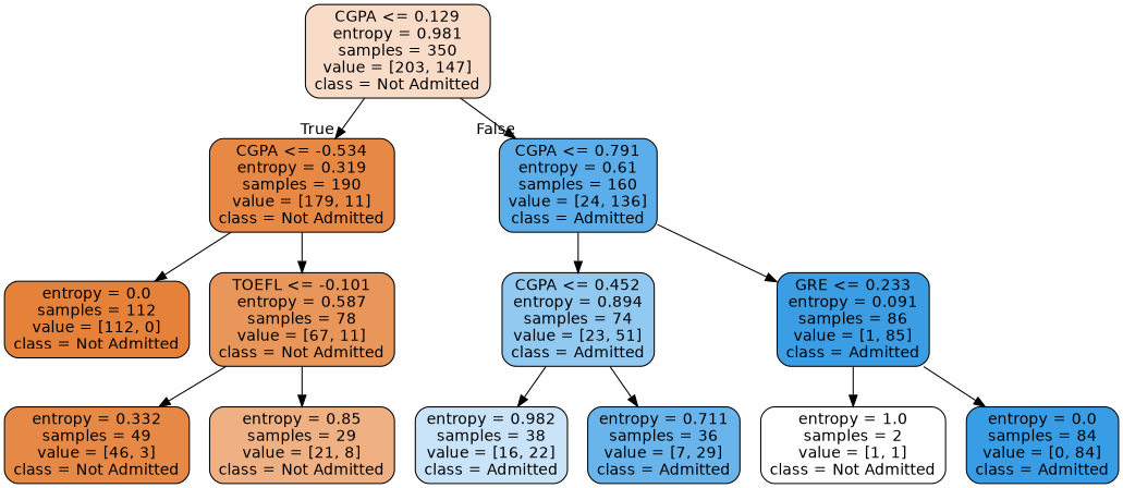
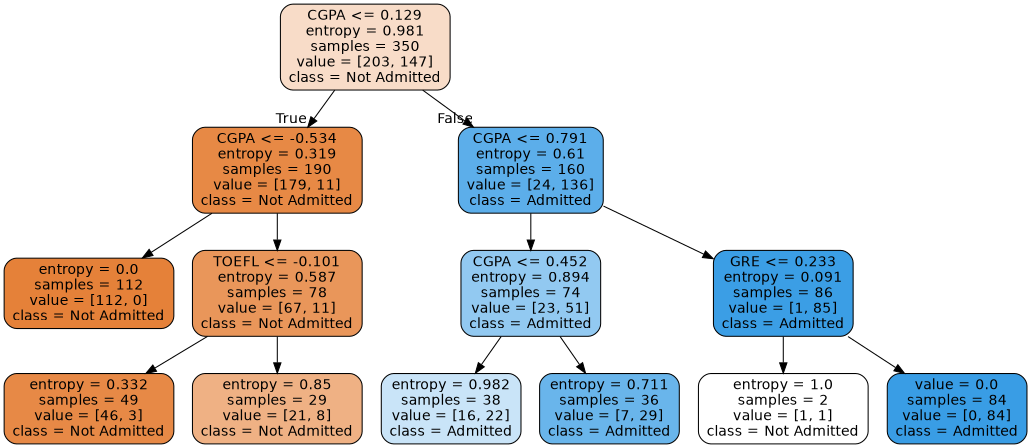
  digraph {
    node [color=black fontname=helvetica shape=box style="filled, rounded"]
    edge [fontname=helvetica]
    n1 [fillcolor="#f8dcc8" label="CGPA <= 0.129\nentropy = 0.981\nsamples = 350\nvalue = [203, 147]\nclass = Not Admitted"]
    n2 [fillcolor="#e78945" label="CGPA <= -0.534\nentropy = 0.319\nsamples = 190\nvalue = [179, 11]\nclass = Not Admitted"]
    n3 [fillcolor="#5caeea" label="CGPA <= 0.791\nentropy = 0.61\nsamples = 160\nvalue = [24, 136]\nclass = Admitted"]
    n4 [fillcolor="#e58139" label="entropy = 0.0\nsamples = 112\nvalue = [112, 0]\nclass = Not Admitted"]
    n5 [fillcolor="#e9965a" label="TOEFL <= -0.101\nentropy = 0.587\nsamples = 78\nvalue = [67, 11]\nclass = Not Admitted"]
    n6 [fillcolor="#e78946" label="entropy = 0.332\nsamples = 49\nvalue = [46, 3]\nclass = Not Admitted"]
    n7 [fillcolor="#efb184" label="entropy = 0.85\nsamples = 29\nvalue = [21, 8]\nclass = Not Admitted"]
    n8 [fillcolor="#92c9f1" label="CGPA <= 0.452\nentropy = 0.894\nsamples = 74\nvalue = [23, 51]\nclass = Admitted"]
    n9 [fillcolor="#3b9ee5" label="GRE <= 0.233\nentropy = 0.091\nsamples = 86\nvalue = [1, 85]\nclass = Admitted"]
    n10 [fillcolor="#c9e4f8" label="entropy = 0.982\nsamples = 38\nvalue = [16, 22]\nclass = Admitted"]
    n11 [fillcolor="#69b5eb" label="entropy = 0.711\nsamples = 36\nvalue = [7, 29]\nclass = Admitted"]
    n12 [fillcolor="#ffffff" label="entropy = 1.0\nsamples = 2\nvalue = [1, 1]\nclass = Not Admitted"]
-   n13 [fillcolor="#399de5" label="entropy = 0.0\nsamples = 84\nvalue = [0, 84]\nclass = Admitted"]
+   n13 [fillcolor="#399de5" label="value = 0.0\nsamples = 84\nvalue = [0, 84]\nclass = Admitted"]
    n1 -> n2 [headlabel=True labelangle=45 labeldistance=2.5]
    n1 -> n3 [headlabel=False labelangle=-45 labeldistance=2.5]
    n2 -> n4
    n2 -> n5
    n3 -> n8
    n3 -> n9
    n5 -> n6
    n5 -> n7
    n8 -> n10
    n8 -> n11
    n9 -> n12
    n9 -> n13
  }
